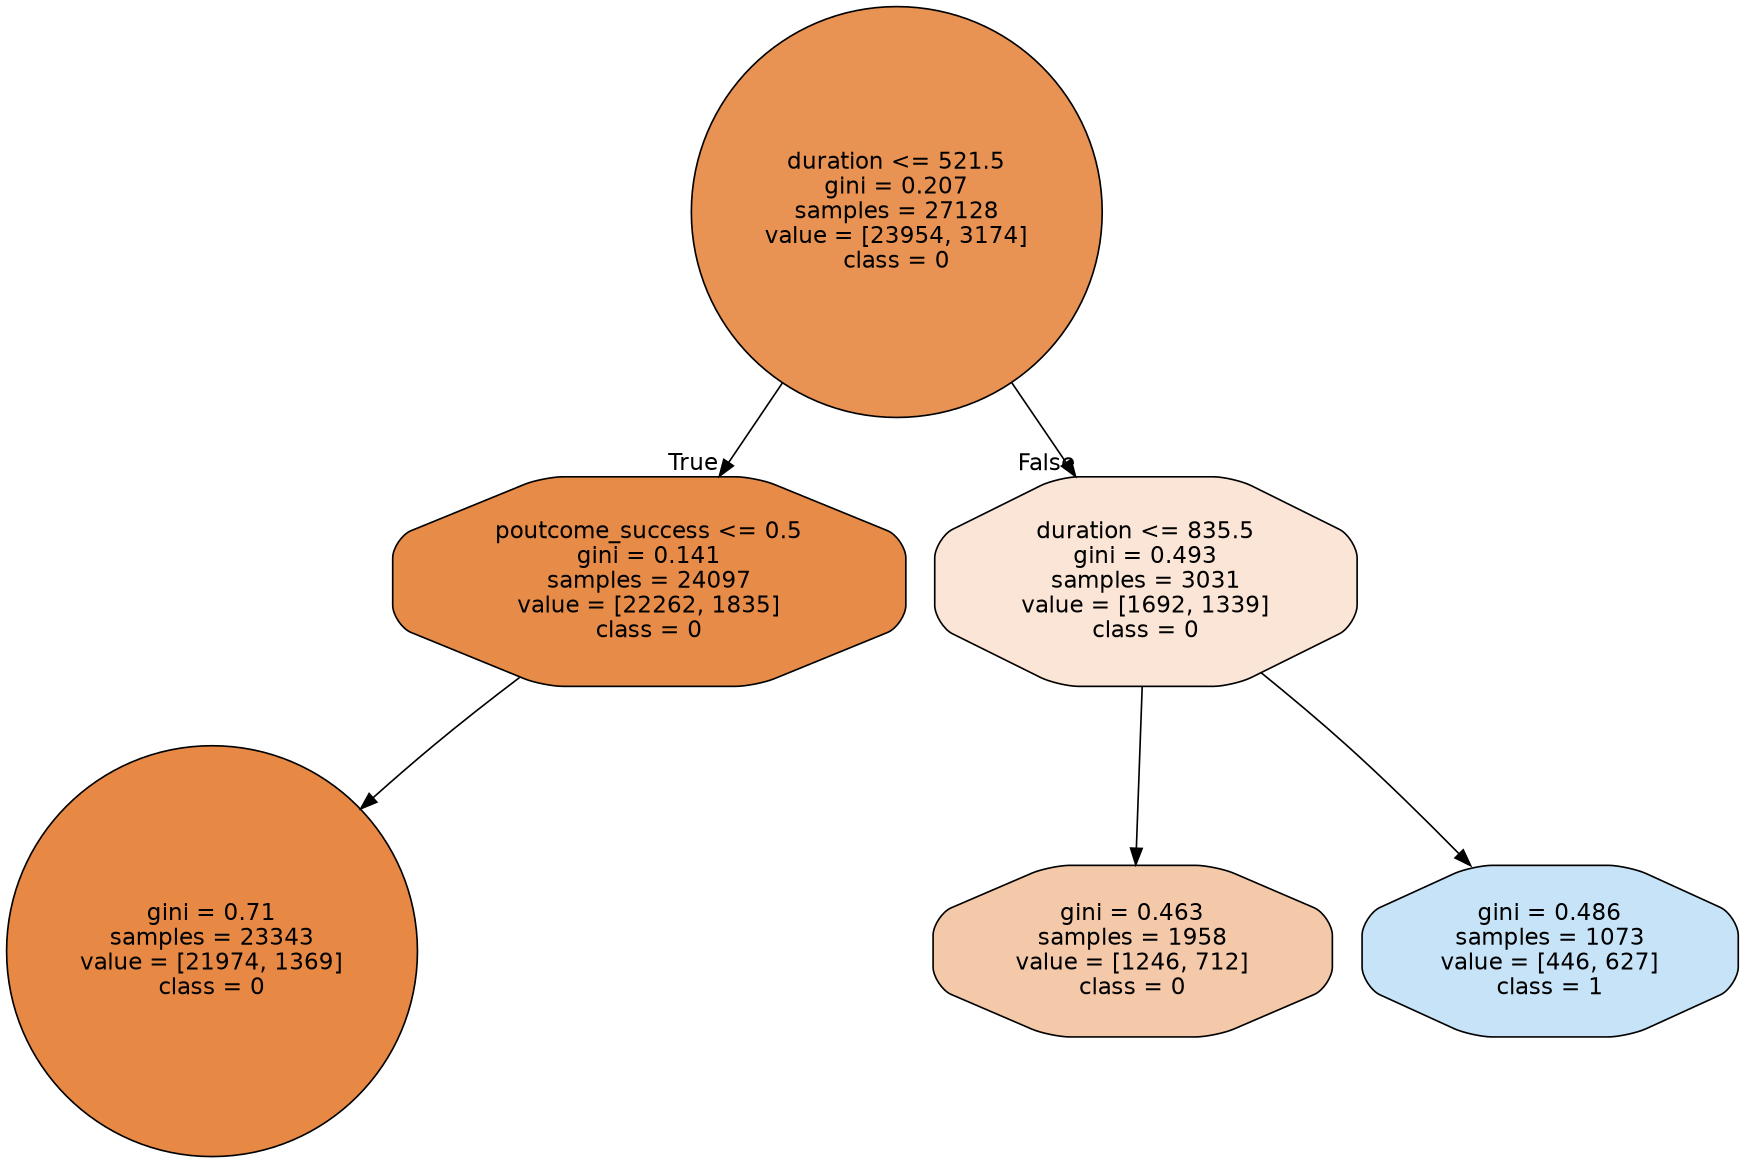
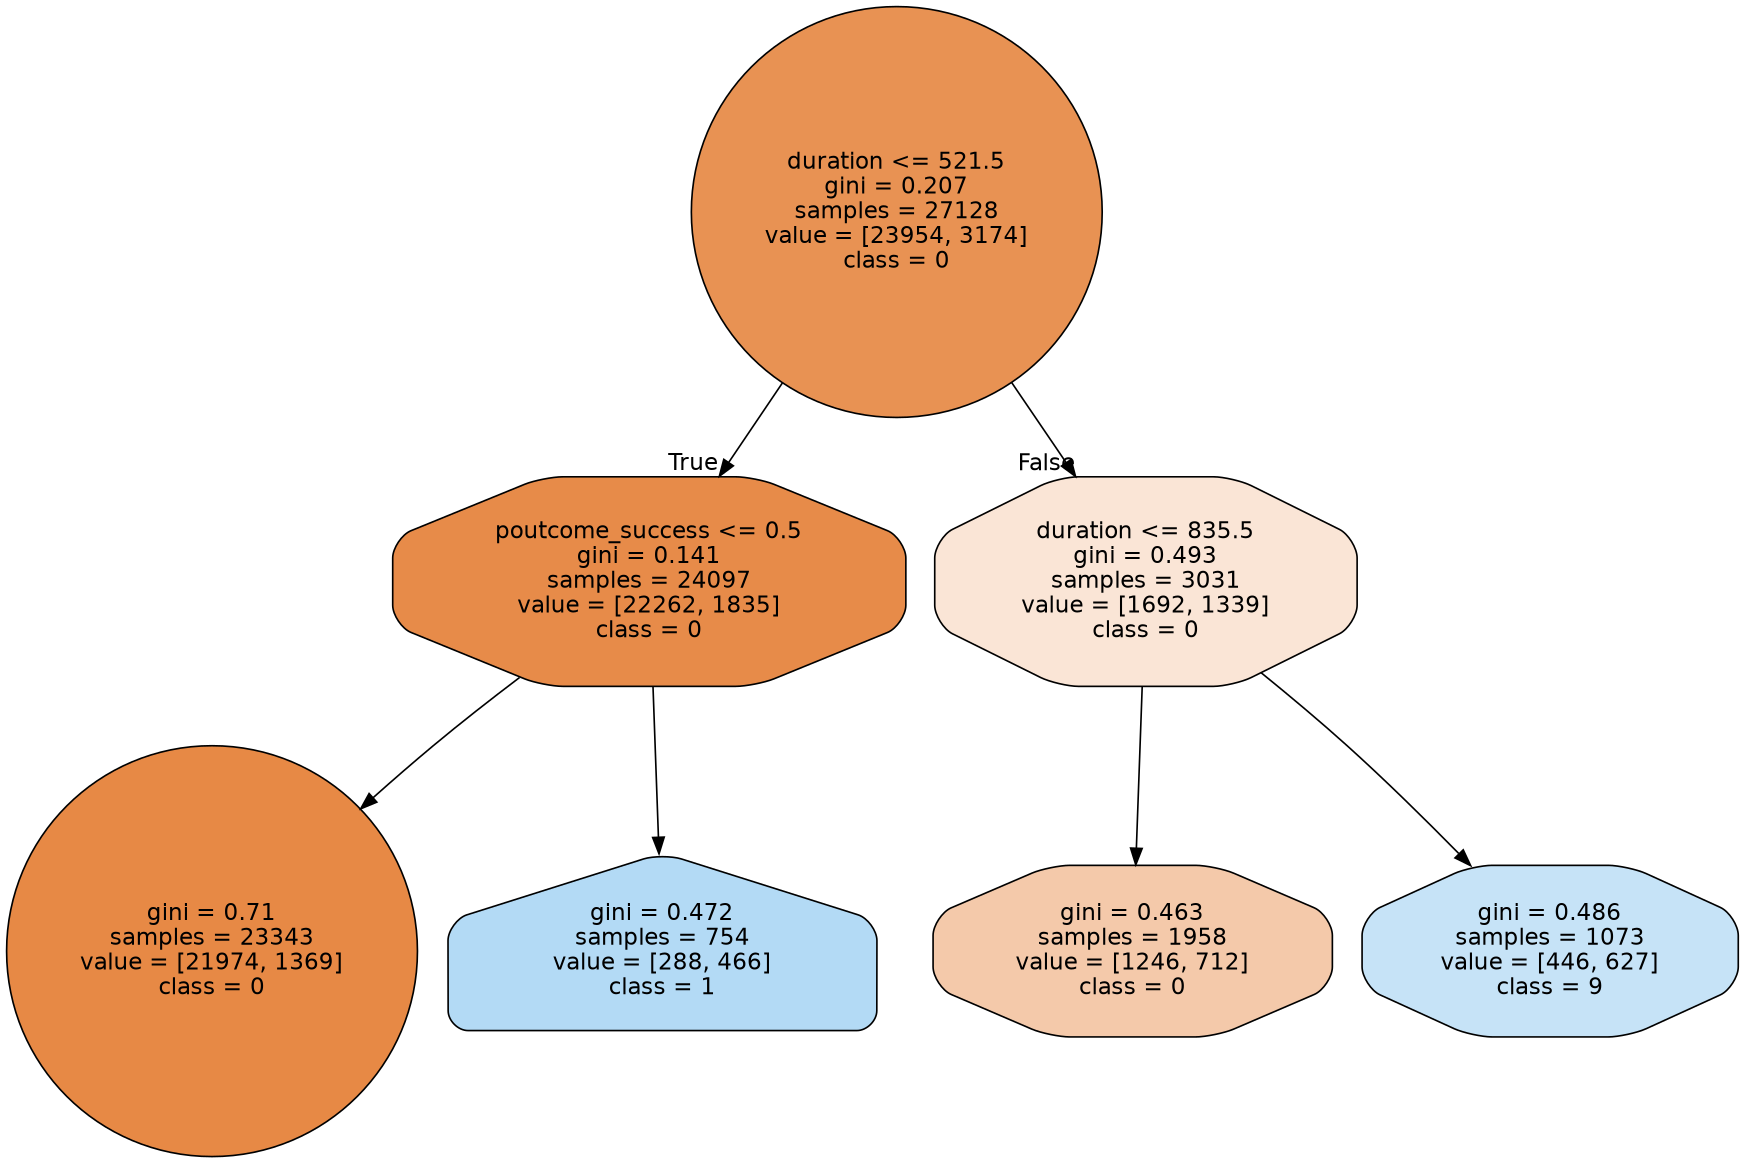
  digraph {
    node [color=black fontname=helvetica shape=octagon style="filled, rounded"]
    edge [fontname=helvetica]
    n1 [fillcolor="#e89253" label="duration <= 521.5\ngini = 0.207\nsamples = 27128\nvalue = [23954, 3174]\nclass = 0" shape=circle]
    n2 [fillcolor="#e78b49" label="poutcome_success <= 0.5\ngini = 0.141\nsamples = 24097\nvalue = [22262, 1835]\nclass = 0"]
    n3 [fillcolor="#fae5d6" label="duration <= 835.5\ngini = 0.493\nsamples = 3031\nvalue = [1692, 1339]\nclass = 0"]
    n4 [fillcolor="#e78945" label="gini = 0.71\nsamples = 23343\nvalue = [21974, 1369]\nclass = 0" shape=circle]
+   n5 [fillcolor="#b3daf5" label="gini = 0.472\nsamples = 754\nvalue = [288, 466]\nclass = 1" shape=house]
    n6 [fillcolor="#f4c9aa" label="gini = 0.463\nsamples = 1958\nvalue = [1246, 712]\nclass = 0"]
-   n7 [fillcolor="#c6e3f7" label="gini = 0.486\nsamples = 1073\nvalue = [446, 627]\nclass = 1"]
+   n7 [fillcolor="#c6e3f7" label="gini = 0.486\nsamples = 1073\nvalue = [446, 627]\nclass = 9"]
    n1 -> n2 [headlabel=True labelangle=45 labeldistance=2.5]
    n1 -> n3 [headlabel=False labelangle=-45 labeldistance=2.5]
    n2 -> n4
+   n2 -> n5
    n3 -> n6
    n3 -> n7
  }
